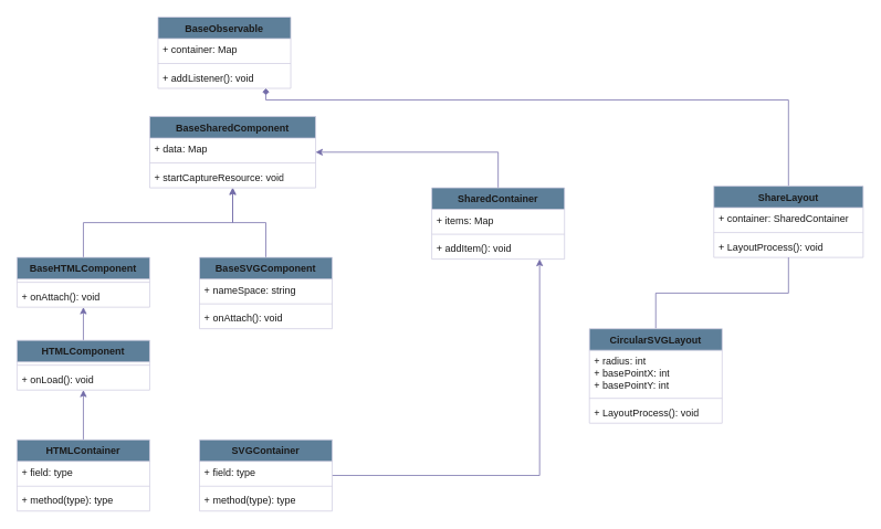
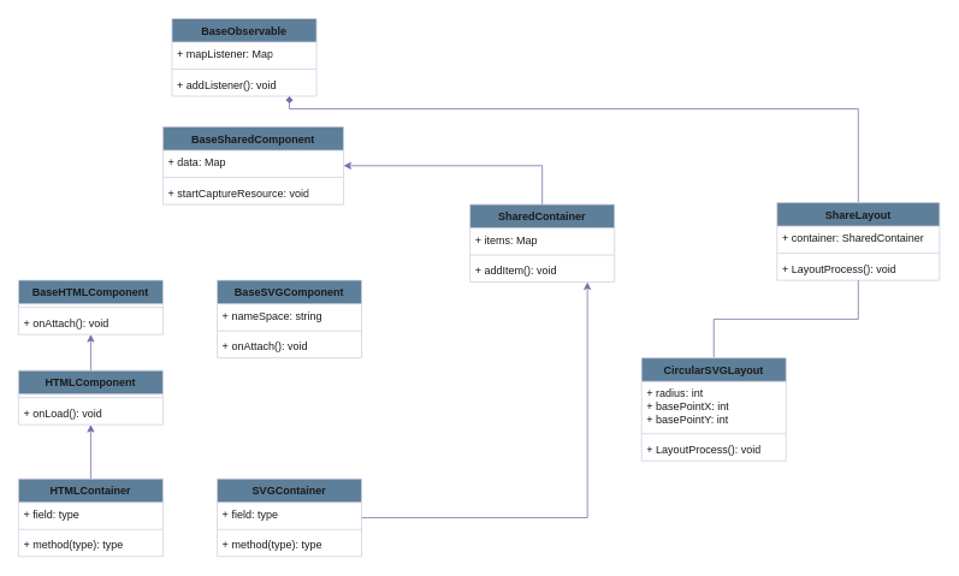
  <mxCell id="0" />
  <mxCell id="1" parent="0" />
  <mxCell id="2" value="BaseSharedComponent" style="swimlane;fontStyle=1;align=center;verticalAlign=top;childLayout=stackLayout;horizontal=1;startSize=26;horizontalStack=0;resizeParent=1;resizeParentMax=0;resizeLast=0;collapsible=1;marginBottom=0;whiteSpace=wrap;html=1;labelBackgroundColor=none;fillColor=#5D7F99;strokeColor=#D0CEE2;fontColor=#1A1A1A;" vertex="1" parent="1"><mxGeometry x="180" y="140" width="200" height="86" as="geometry" /></mxCell>
  <mxCell id="3" value="+ data: Map" style="text;strokeColor=none;fillColor=none;align=left;verticalAlign=top;spacingLeft=4;spacingRight=4;overflow=hidden;rotatable=0;points=[[0,0.5],[1,0.5]];portConstraint=eastwest;whiteSpace=wrap;html=1;labelBackgroundColor=none;fontColor=#1A1A1A;" vertex="1" parent="2"><mxGeometry y="26" width="200" height="26" as="geometry" /></mxCell>
  <mxCell id="4" value="" style="line;strokeWidth=1;fillColor=none;align=left;verticalAlign=middle;spacingTop=-1;spacingLeft=3;spacingRight=3;rotatable=0;labelPosition=right;points=[];portConstraint=eastwest;strokeColor=#D0CEE2;labelBackgroundColor=none;fontColor=#1A1A1A;" vertex="1" parent="2"><mxGeometry y="52" width="200" height="8" as="geometry" /></mxCell>
  <mxCell id="5" value="+ startCaptureResource: void" style="text;strokeColor=none;fillColor=none;align=left;verticalAlign=top;spacingLeft=4;spacingRight=4;overflow=hidden;rotatable=0;points=[[0,0.5],[1,0.5]];portConstraint=eastwest;whiteSpace=wrap;html=1;labelBackgroundColor=none;fontColor=#1A1A1A;" vertex="1" parent="2"><mxGeometry y="60" width="200" height="26" as="geometry" /></mxCell>
  <mxCell id="6" value="BaseObservable" style="swimlane;fontStyle=1;align=center;verticalAlign=top;childLayout=stackLayout;horizontal=1;startSize=26;horizontalStack=0;resizeParent=1;resizeParentMax=0;resizeLast=0;collapsible=1;marginBottom=0;whiteSpace=wrap;html=1;labelBackgroundColor=none;fillColor=#5D7F99;strokeColor=#D0CEE2;fontColor=#1A1A1A;" vertex="1" parent="1"><mxGeometry x="190" y="20" width="160" height="86" as="geometry" /></mxCell>
- <mxCell id="7" value="+ container: Map" style="text;strokeColor=none;fillColor=none;align=left;verticalAlign=top;spacingLeft=4;spacingRight=4;overflow=hidden;rotatable=0;points=[[0,0.5],[1,0.5]];portConstraint=eastwest;whiteSpace=wrap;html=1;labelBackgroundColor=none;fontColor=#1A1A1A;" vertex="1" parent="6"><mxGeometry y="26" width="160" height="26" as="geometry" /></mxCell>
+ <mxCell id="7" value="+ mapListener: Map" style="text;strokeColor=none;fillColor=none;align=left;verticalAlign=top;spacingLeft=4;spacingRight=4;overflow=hidden;rotatable=0;points=[[0,0.5],[1,0.5]];portConstraint=eastwest;whiteSpace=wrap;html=1;labelBackgroundColor=none;fontColor=#1A1A1A;" vertex="1" parent="6"><mxGeometry y="26" width="160" height="26" as="geometry" /></mxCell>
  <mxCell id="8" value="" style="line;strokeWidth=1;fillColor=none;align=left;verticalAlign=middle;spacingTop=-1;spacingLeft=3;spacingRight=3;rotatable=0;labelPosition=right;points=[];portConstraint=eastwest;strokeColor=#D0CEE2;labelBackgroundColor=none;fontColor=#1A1A1A;" vertex="1" parent="6"><mxGeometry y="52" width="160" height="8" as="geometry" /></mxCell>
  <mxCell id="9" value="+ addListener(): void" style="text;strokeColor=none;fillColor=none;align=left;verticalAlign=top;spacingLeft=4;spacingRight=4;overflow=hidden;rotatable=0;points=[[0,0.5],[1,0.5]];portConstraint=eastwest;whiteSpace=wrap;html=1;labelBackgroundColor=none;fontColor=#1A1A1A;" vertex="1" parent="6"><mxGeometry y="60" width="160" height="26" as="geometry" /></mxCell>
- <mxCell id="10" style="edgeStyle=orthogonalEdgeStyle;rounded=0;orthogonalLoop=1;jettySize=auto;html=1;labelBackgroundColor=none;strokeColor=#736CA8;fontColor=default;" edge="1" parent="1" source="11" target="2"><mxGeometry relative="1" as="geometry" /></mxCell>
  <mxCell id="11" value="BaseHTMLComponent" style="swimlane;fontStyle=1;align=center;verticalAlign=top;childLayout=stackLayout;horizontal=1;startSize=26;horizontalStack=0;resizeParent=1;resizeParentMax=0;resizeLast=0;collapsible=1;marginBottom=0;whiteSpace=wrap;html=1;labelBackgroundColor=none;fillColor=#5D7F99;strokeColor=#D0CEE2;fontColor=#1A1A1A;" vertex="1" parent="1"><mxGeometry x="20" y="310" width="160" height="60" as="geometry" /></mxCell>
  <mxCell id="12" value="" style="line;strokeWidth=1;fillColor=none;align=left;verticalAlign=middle;spacingTop=-1;spacingLeft=3;spacingRight=3;rotatable=0;labelPosition=right;points=[];portConstraint=eastwest;strokeColor=#D0CEE2;labelBackgroundColor=none;fontColor=#1A1A1A;" vertex="1" parent="11"><mxGeometry y="26" width="160" height="8" as="geometry" /></mxCell>
  <mxCell id="13" value="+ onAttach(): void" style="text;strokeColor=none;fillColor=none;align=left;verticalAlign=top;spacingLeft=4;spacingRight=4;overflow=hidden;rotatable=0;points=[[0,0.5],[1,0.5]];portConstraint=eastwest;whiteSpace=wrap;html=1;labelBackgroundColor=none;fontColor=#1A1A1A;" vertex="1" parent="11"><mxGeometry y="34" width="160" height="26" as="geometry" /></mxCell>
  <mxCell id="14" style="edgeStyle=orthogonalEdgeStyle;rounded=0;orthogonalLoop=1;jettySize=auto;html=1;labelBackgroundColor=none;strokeColor=#736CA8;fontColor=default;" edge="1" parent="1" source="15" target="11"><mxGeometry relative="1" as="geometry" /></mxCell>
  <mxCell id="15" value="HTMLComponent" style="swimlane;fontStyle=1;align=center;verticalAlign=top;childLayout=stackLayout;horizontal=1;startSize=26;horizontalStack=0;resizeParent=1;resizeParentMax=0;resizeLast=0;collapsible=1;marginBottom=0;whiteSpace=wrap;html=1;labelBackgroundColor=none;fillColor=#5D7F99;strokeColor=#D0CEE2;fontColor=#1A1A1A;" vertex="1" parent="1"><mxGeometry x="20" y="410" width="160" height="60" as="geometry" /></mxCell>
  <mxCell id="16" value="" style="line;strokeWidth=1;fillColor=none;align=left;verticalAlign=middle;spacingTop=-1;spacingLeft=3;spacingRight=3;rotatable=0;labelPosition=right;points=[];portConstraint=eastwest;strokeColor=#D0CEE2;labelBackgroundColor=none;fontColor=#1A1A1A;" vertex="1" parent="15"><mxGeometry y="26" width="160" height="8" as="geometry" /></mxCell>
  <mxCell id="17" value="+ onLoad(): void" style="text;strokeColor=none;fillColor=none;align=left;verticalAlign=top;spacingLeft=4;spacingRight=4;overflow=hidden;rotatable=0;points=[[0,0.5],[1,0.5]];portConstraint=eastwest;whiteSpace=wrap;html=1;labelBackgroundColor=none;fontColor=#1A1A1A;" vertex="1" parent="15"><mxGeometry y="34" width="160" height="26" as="geometry" /></mxCell>
  <mxCell id="18" style="edgeStyle=orthogonalEdgeStyle;rounded=0;orthogonalLoop=1;jettySize=auto;html=1;labelBackgroundColor=none;strokeColor=#736CA8;fontColor=default;" edge="1" parent="1" source="19" target="2"><mxGeometry relative="1" as="geometry"><Array as="points"><mxPoint x="600" y="183" /></Array></mxGeometry></mxCell>
  <mxCell id="19" value="SharedContainer" style="swimlane;fontStyle=1;align=center;verticalAlign=top;childLayout=stackLayout;horizontal=1;startSize=26;horizontalStack=0;resizeParent=1;resizeParentMax=0;resizeLast=0;collapsible=1;marginBottom=0;whiteSpace=wrap;html=1;labelBackgroundColor=none;fillColor=#5D7F99;strokeColor=#D0CEE2;fontColor=#1A1A1A;" vertex="1" parent="1"><mxGeometry x="520" y="226" width="160" height="86" as="geometry" /></mxCell>
  <mxCell id="20" value="+ items: Map" style="text;strokeColor=none;fillColor=none;align=left;verticalAlign=top;spacingLeft=4;spacingRight=4;overflow=hidden;rotatable=0;points=[[0,0.5],[1,0.5]];portConstraint=eastwest;whiteSpace=wrap;html=1;labelBackgroundColor=none;fontColor=#1A1A1A;" vertex="1" parent="19"><mxGeometry y="26" width="160" height="26" as="geometry" /></mxCell>
  <mxCell id="21" value="" style="line;strokeWidth=1;fillColor=none;align=left;verticalAlign=middle;spacingTop=-1;spacingLeft=3;spacingRight=3;rotatable=0;labelPosition=right;points=[];portConstraint=eastwest;strokeColor=#D0CEE2;labelBackgroundColor=none;fontColor=#1A1A1A;" vertex="1" parent="19"><mxGeometry y="52" width="160" height="8" as="geometry" /></mxCell>
  <mxCell id="22" value="+ addItem(): void" style="text;strokeColor=none;fillColor=none;align=left;verticalAlign=top;spacingLeft=4;spacingRight=4;overflow=hidden;rotatable=0;points=[[0,0.5],[1,0.5]];portConstraint=eastwest;whiteSpace=wrap;html=1;labelBackgroundColor=none;fontColor=#1A1A1A;" vertex="1" parent="19"><mxGeometry y="60" width="160" height="26" as="geometry" /></mxCell>
- <mxCell id="23" style="edgeStyle=orthogonalEdgeStyle;rounded=0;orthogonalLoop=1;jettySize=auto;html=1;labelBackgroundColor=none;strokeColor=#736CA8;fontColor=default;" edge="1" parent="1" source="24" target="2"><mxGeometry relative="1" as="geometry" /></mxCell>
  <mxCell id="24" value="BaseSVGComponent" style="swimlane;fontStyle=1;align=center;verticalAlign=top;childLayout=stackLayout;horizontal=1;startSize=26;horizontalStack=0;resizeParent=1;resizeParentMax=0;resizeLast=0;collapsible=1;marginBottom=0;whiteSpace=wrap;html=1;labelBackgroundColor=none;fillColor=#5D7F99;strokeColor=#D0CEE2;fontColor=#1A1A1A;" vertex="1" parent="1"><mxGeometry x="240" y="310" width="160" height="86" as="geometry" /></mxCell>
  <mxCell id="25" value="+ nameSpace: string" style="text;strokeColor=none;fillColor=none;align=left;verticalAlign=top;spacingLeft=4;spacingRight=4;overflow=hidden;rotatable=0;points=[[0,0.5],[1,0.5]];portConstraint=eastwest;whiteSpace=wrap;html=1;labelBackgroundColor=none;fontColor=#1A1A1A;" vertex="1" parent="24"><mxGeometry y="26" width="160" height="26" as="geometry" /></mxCell>
  <mxCell id="26" value="" style="line;strokeWidth=1;fillColor=none;align=left;verticalAlign=middle;spacingTop=-1;spacingLeft=3;spacingRight=3;rotatable=0;labelPosition=right;points=[];portConstraint=eastwest;strokeColor=#D0CEE2;labelBackgroundColor=none;fontColor=#1A1A1A;" vertex="1" parent="24"><mxGeometry y="52" width="160" height="8" as="geometry" /></mxCell>
  <mxCell id="27" value="+ onAttach(): void" style="text;strokeColor=none;fillColor=none;align=left;verticalAlign=top;spacingLeft=4;spacingRight=4;overflow=hidden;rotatable=0;points=[[0,0.5],[1,0.5]];portConstraint=eastwest;whiteSpace=wrap;html=1;labelBackgroundColor=none;fontColor=#1A1A1A;" vertex="1" parent="24"><mxGeometry y="60" width="160" height="26" as="geometry" /></mxCell>
  <mxCell id="28" style="edgeStyle=orthogonalEdgeStyle;rounded=0;orthogonalLoop=1;jettySize=auto;html=1;labelBackgroundColor=none;strokeColor=#736CA8;fontColor=default;" edge="1" parent="1" source="29" target="15"><mxGeometry relative="1" as="geometry" /></mxCell>
  <mxCell id="29" value="HTMLContainer" style="swimlane;fontStyle=1;align=center;verticalAlign=top;childLayout=stackLayout;horizontal=1;startSize=26;horizontalStack=0;resizeParent=1;resizeParentMax=0;resizeLast=0;collapsible=1;marginBottom=0;whiteSpace=wrap;html=1;labelBackgroundColor=none;fillColor=#5D7F99;strokeColor=#D0CEE2;fontColor=#1A1A1A;" vertex="1" parent="1"><mxGeometry x="20" y="530" width="160" height="86" as="geometry" /></mxCell>
  <mxCell id="30" value="+ field: type" style="text;strokeColor=none;fillColor=none;align=left;verticalAlign=top;spacingLeft=4;spacingRight=4;overflow=hidden;rotatable=0;points=[[0,0.5],[1,0.5]];portConstraint=eastwest;whiteSpace=wrap;html=1;labelBackgroundColor=none;fontColor=#1A1A1A;" vertex="1" parent="29"><mxGeometry y="26" width="160" height="26" as="geometry" /></mxCell>
  <mxCell id="31" value="" style="line;strokeWidth=1;fillColor=none;align=left;verticalAlign=middle;spacingTop=-1;spacingLeft=3;spacingRight=3;rotatable=0;labelPosition=right;points=[];portConstraint=eastwest;strokeColor=#D0CEE2;labelBackgroundColor=none;fontColor=#1A1A1A;" vertex="1" parent="29"><mxGeometry y="52" width="160" height="8" as="geometry" /></mxCell>
  <mxCell id="32" value="+ method(type): type" style="text;strokeColor=none;fillColor=none;align=left;verticalAlign=top;spacingLeft=4;spacingRight=4;overflow=hidden;rotatable=0;points=[[0,0.5],[1,0.5]];portConstraint=eastwest;whiteSpace=wrap;html=1;labelBackgroundColor=none;fontColor=#1A1A1A;" vertex="1" parent="29"><mxGeometry y="60" width="160" height="26" as="geometry" /></mxCell>
  <mxCell id="33" style="edgeStyle=orthogonalEdgeStyle;rounded=0;orthogonalLoop=1;jettySize=auto;html=1;labelBackgroundColor=none;strokeColor=#736CA8;fontColor=default;" edge="1" parent="1" source="34" target="19"><mxGeometry relative="1" as="geometry"><Array as="points"><mxPoint x="650" y="573" /></Array></mxGeometry></mxCell>
  <mxCell id="34" value="SVGContainer" style="swimlane;fontStyle=1;align=center;verticalAlign=top;childLayout=stackLayout;horizontal=1;startSize=26;horizontalStack=0;resizeParent=1;resizeParentMax=0;resizeLast=0;collapsible=1;marginBottom=0;whiteSpace=wrap;html=1;labelBackgroundColor=none;fillColor=#5D7F99;strokeColor=#D0CEE2;fontColor=#1A1A1A;" vertex="1" parent="1"><mxGeometry x="240" y="530" width="160" height="86" as="geometry"><mxRectangle x="440" y="520" width="120" height="30" as="alternateBounds" /></mxGeometry></mxCell>
  <mxCell id="35" value="+ field: type" style="text;strokeColor=none;fillColor=none;align=left;verticalAlign=top;spacingLeft=4;spacingRight=4;overflow=hidden;rotatable=0;points=[[0,0.5],[1,0.5]];portConstraint=eastwest;whiteSpace=wrap;html=1;labelBackgroundColor=none;fontColor=#1A1A1A;" vertex="1" parent="34"><mxGeometry y="26" width="160" height="26" as="geometry" /></mxCell>
  <mxCell id="36" value="" style="line;strokeWidth=1;fillColor=none;align=left;verticalAlign=middle;spacingTop=-1;spacingLeft=3;spacingRight=3;rotatable=0;labelPosition=right;points=[];portConstraint=eastwest;strokeColor=#D0CEE2;labelBackgroundColor=none;fontColor=#1A1A1A;" vertex="1" parent="34"><mxGeometry y="52" width="160" height="8" as="geometry" /></mxCell>
  <mxCell id="37" value="+ method(type): type" style="text;strokeColor=none;fillColor=none;align=left;verticalAlign=top;spacingLeft=4;spacingRight=4;overflow=hidden;rotatable=0;points=[[0,0.5],[1,0.5]];portConstraint=eastwest;whiteSpace=wrap;html=1;labelBackgroundColor=none;fontColor=#1A1A1A;" vertex="1" parent="34"><mxGeometry y="60" width="160" height="26" as="geometry" /></mxCell>
  <mxCell id="38" style="edgeStyle=orthogonalEdgeStyle;rounded=0;orthogonalLoop=1;jettySize=auto;html=1;labelBackgroundColor=none;strokeColor=#736CA8;fontColor=default;endArrow=diamond;" edge="1" parent="1" source="39" target="6"><mxGeometry relative="1" as="geometry"><Array as="points"><mxPoint x="950" y="120" /><mxPoint x="320" y="120" /></Array></mxGeometry></mxCell>
  <mxCell id="39" value="ShareLayout" style="swimlane;fontStyle=1;align=center;verticalAlign=top;childLayout=stackLayout;horizontal=1;startSize=26;horizontalStack=0;resizeParent=1;resizeParentMax=0;resizeLast=0;collapsible=1;marginBottom=0;whiteSpace=wrap;html=1;labelBackgroundColor=none;fillColor=#5D7F99;strokeColor=#D0CEE2;fontColor=#1A1A1A;" vertex="1" parent="1"><mxGeometry x="860" y="224" width="180" height="86" as="geometry" /></mxCell>
  <mxCell id="40" value="+ container: SharedContainer" style="text;strokeColor=none;fillColor=none;align=left;verticalAlign=top;spacingLeft=4;spacingRight=4;overflow=hidden;rotatable=0;points=[[0,0.5],[1,0.5]];portConstraint=eastwest;whiteSpace=wrap;html=1;labelBackgroundColor=none;fontColor=#1A1A1A;" vertex="1" parent="39"><mxGeometry y="26" width="180" height="26" as="geometry" /></mxCell>
  <mxCell id="41" value="" style="line;strokeWidth=1;fillColor=none;align=left;verticalAlign=middle;spacingTop=-1;spacingLeft=3;spacingRight=3;rotatable=0;labelPosition=right;points=[];portConstraint=eastwest;strokeColor=#D0CEE2;labelBackgroundColor=none;fontColor=#1A1A1A;" vertex="1" parent="39"><mxGeometry y="52" width="180" height="8" as="geometry" /></mxCell>
  <mxCell id="42" value="+ LayoutProcess(): void" style="text;strokeColor=none;fillColor=none;align=left;verticalAlign=top;spacingLeft=4;spacingRight=4;overflow=hidden;rotatable=0;points=[[0,0.5],[1,0.5]];portConstraint=eastwest;whiteSpace=wrap;html=1;labelBackgroundColor=none;fontColor=#1A1A1A;" vertex="1" parent="39"><mxGeometry y="60" width="180" height="26" as="geometry" /></mxCell>
  <mxCell id="43" style="edgeStyle=orthogonalEdgeStyle;rounded=0;orthogonalLoop=1;jettySize=auto;html=1;strokeColor=#736CA8;fontColor=#1A1A1A;endArrow=none;" edge="1" parent="1" source="44" target="39"><mxGeometry relative="1" as="geometry" /></mxCell>
  <mxCell id="44" value="CircularSVGLayout" style="swimlane;fontStyle=1;align=center;verticalAlign=top;childLayout=stackLayout;horizontal=1;startSize=26;horizontalStack=0;resizeParent=1;resizeParentMax=0;resizeLast=0;collapsible=1;marginBottom=0;whiteSpace=wrap;html=1;strokeColor=#D0CEE2;fontColor=#1A1A1A;fillColor=#5D7F99;" vertex="1" parent="1"><mxGeometry x="710" y="396" width="160" height="114" as="geometry" /></mxCell>
  <mxCell id="45" value="+ radius: int&lt;div&gt;+ basePointX: int&lt;br&gt;&lt;/div&gt;&lt;div&gt;+ basePointY: int&lt;br&gt;&lt;/div&gt;" style="text;strokeColor=none;fillColor=none;align=left;verticalAlign=top;spacingLeft=4;spacingRight=4;overflow=hidden;rotatable=0;points=[[0,0.5],[1,0.5]];portConstraint=eastwest;whiteSpace=wrap;html=1;fontColor=#1A1A1A;" vertex="1" parent="44"><mxGeometry y="26" width="160" height="54" as="geometry" /></mxCell>
  <mxCell id="46" value="" style="line;strokeWidth=1;fillColor=none;align=left;verticalAlign=middle;spacingTop=-1;spacingLeft=3;spacingRight=3;rotatable=0;labelPosition=right;points=[];portConstraint=eastwest;strokeColor=inherit;fontColor=#1A1A1A;" vertex="1" parent="44"><mxGeometry y="80" width="160" height="8" as="geometry" /></mxCell>
  <mxCell id="47" value="+ LayoutProcess(): void" style="text;strokeColor=none;fillColor=none;align=left;verticalAlign=top;spacingLeft=4;spacingRight=4;overflow=hidden;rotatable=0;points=[[0,0.5],[1,0.5]];portConstraint=eastwest;whiteSpace=wrap;html=1;fontColor=#1A1A1A;" vertex="1" parent="44"><mxGeometry y="88" width="160" height="26" as="geometry" /></mxCell>
